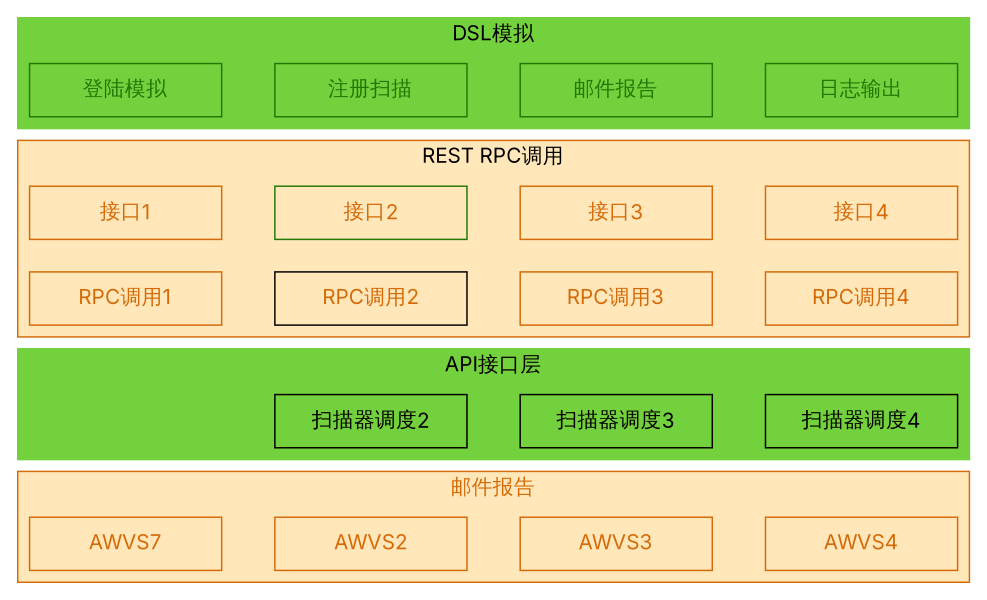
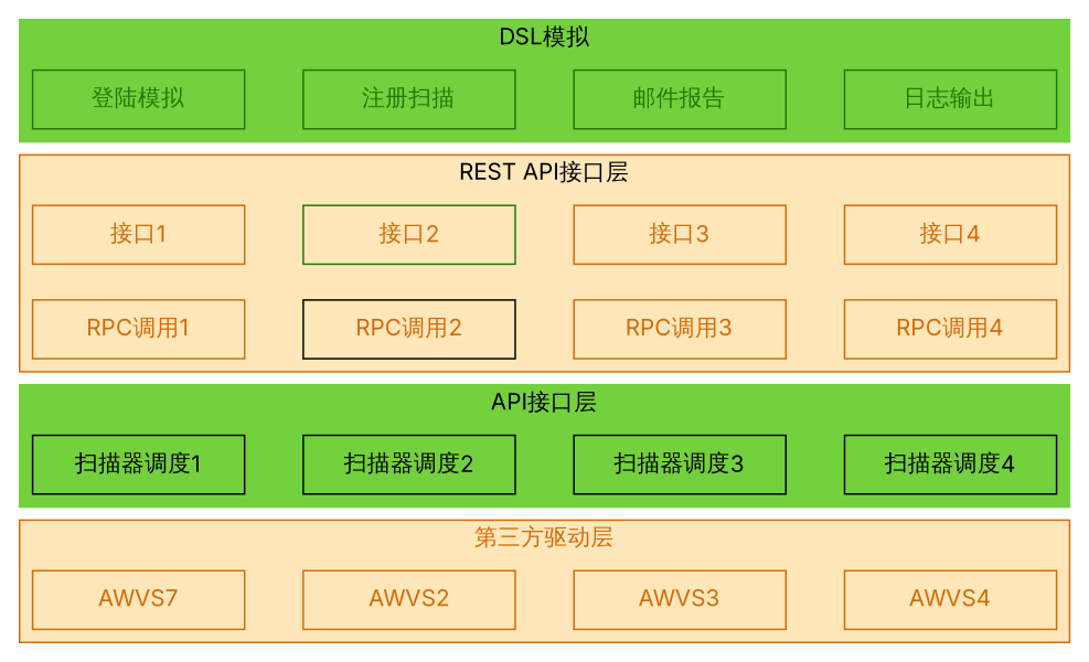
  graph {
    compound=true
    fontname=Inter
    nodesep=0.3
    rankdir=LR
    ranksep=0.5
    node [color="#d46b08" fillcolor="#ffa940" fontcolor="#d46b08" fontname=Inter shape=box]
    edge [fontname=Inter style=invis]
    n1 [label=AWVS7 width=1.8]
    AWVS2 [width=1.8]
    AWVS3 [width=1.8]
    AWVS4 [width=1.8]
+   "扫描器调度1" [width=1.8 color="" fillcolor="" fontcolor=""]
    "扫描器调度2" [width=1.8 color="" fillcolor="" fontcolor=""]
    "扫描器调度3" [width=1.8 color="" fillcolor="" fontcolor=""]
    "扫描器调度4" [width=1.8 color="" fillcolor="" fontcolor=""]
    "接口1" [width=1.8]
    "接口2" [color="#237804" width=1.8]
    "接口3" [width=1.8]
    "接口4" [width=1.8]
    "RPC调用1" [width=1.8]
    "RPC调用2" [color=black width=1.8]
    "RPC调用3" [width=1.8]
    "RPC调用4" [width=1.8]
    "登陆模拟" [color="#237804" fillcolor="#73d13d" fontcolor="#237804" style=filled width=1.8]
    "注册扫描" [color="#237804" fillcolor="#73d13d" fontcolor="#237804" style=filled width=1.8]
    "邮件报告" [color="#237804" fillcolor="#73d13d" fontcolor="#237804" style=filled width=1.8]
    "日志输出" [color="#237804" fillcolor="#73d13d" fontcolor="#237804" style=filled width=1.8]
    subgraph cluster_1 {
      color="#d46b08"
      fillcolor="#ffe7ba"
      fontcolor="#d46b08"
-     label="邮件报告"
+     label="第三方驱动层"
      style=filled
      n1
      AWVS2
      AWVS3
      AWVS4
    }
    subgraph cluster_2 {
      color="#73d13d"
      label="API接口层"
      style=filled
+     "扫描器调度1"
      "扫描器调度2"
      "扫描器调度3"
      "扫描器调度4"
    }
    subgraph cluster_3 {
      color="#d46b08"
      fillcolor="#ffe7ba"
-     label="REST RPC调用"
+     label="REST API接口层"
      style=filled
      "接口1"
      "接口2"
      "接口3"
      "接口4"
      "RPC调用1"
      "RPC调用2"
      "RPC调用3"
      "RPC调用4"
    }
    subgraph cluster_4 {
      color="#73d13d"
      label="DSL模拟"
      style=filled
      "登陆模拟"
      "注册扫描"
      "邮件报告"
      "日志输出"
    }
    n1 -- AWVS2
    AWVS2 -- AWVS3
    AWVS3 -- AWVS4
+   "扫描器调度1" -- "扫描器调度2"
    "扫描器调度2" -- "扫描器调度3"
    "扫描器调度3" -- "扫描器调度4"
    "接口1" -- "接口2"
    "接口2" -- "接口3"
    "接口3" -- "接口4"
    "RPC调用1" -- "RPC调用2"
    "RPC调用2" -- "RPC调用3"
    "RPC调用3" -- "RPC调用4"
    "登陆模拟" -- "注册扫描"
    "注册扫描" -- "邮件报告"
    "邮件报告" -- "日志输出"
  }
